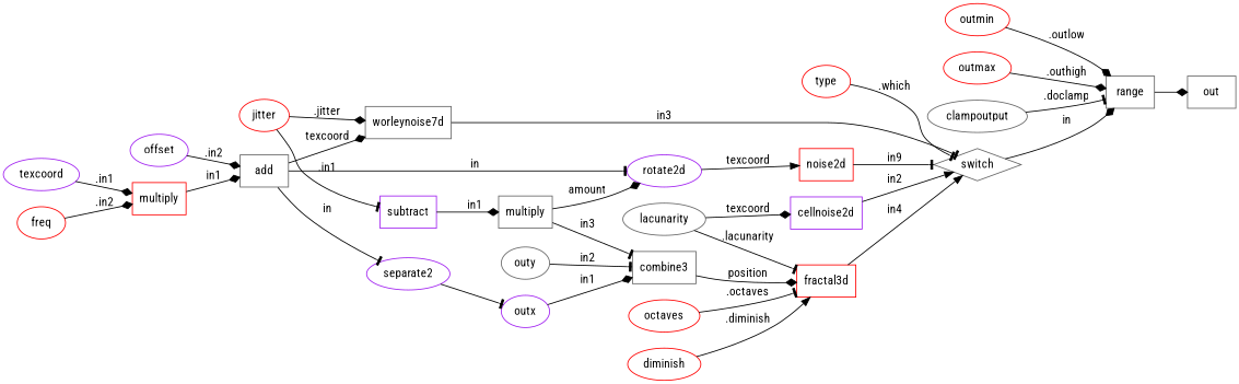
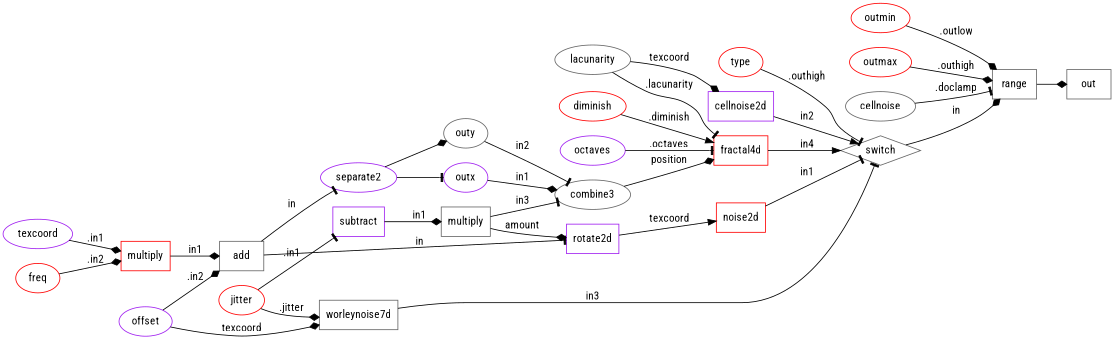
  digraph {
    fontname="Roboto Condensed"
    rankdir=LR
    node [color=gray40 fontname="Roboto Condensed" shape=ellipse]
    edge [arrowhead=diamond fontname="Roboto Condensed"]
    n1 [label=range shape=box]
    n2 [label=out shape=box]
    n3 [color=red label=outmin]
    n4 [color=red label=outmax]
-   n5 [label=clampoutput]
+   n5 [label=cellnoise]
    n6 [label=switch shape=diamond]
    n7 [color=red label=type]
    n8 [color=red label=noise2d shape=box]
-   n9 [color=purple label=rotate2d]
+   n9 [color=purple label=rotate2d shape=box]
    n10 [color=purple label=cellnoise2d shape=box]
    n11 [label=add shape=box]
    n12 [label=worleynoise7d shape=box]
    n13 [color=purple label=separate2]
    n14 [color=purple label=outx]
    n15 [label=outy]
    n16 [color=purple label=offset]
    n17 [color=red label=multiply shape=box]
    n18 [color=purple label=texcoord]
    n19 [color=red label=freq]
    n20 [label=multiply shape=box]
-   n21 [label=combine3 shape=box]
-   n22 [color=red label=fractal3d shape=box]
+   n21 [label=combine3]
+   n22 [color=red label=fractal4d shape=box]
    n23 [color=purple label=subtract shape=box]
    n24 [color=red label=jitter]
-   n25 [color=red label=octaves]
+   n25 [color=purple label=octaves]
    n26 [label=lacunarity]
    n27 [color=red label=diminish]
    n1 -> n2
    n3 -> n1 [label=".outlow"]
    n4 -> n1 [label=".outhigh"]
    n5 -> n1 [arrowhead=tee label=".doclamp"]
    n6 -> n1 [label=in]
-   n7 -> n6 [arrowhead=tee label=".which"]
-   n8 -> n6 [arrowhead=tee label=in9]
+   n7 -> n6 [arrowhead=tee label=".outhigh"]
+   n8 -> n6 [arrowhead=tee label=in1]
    n9 -> n8 [arrowhead=normal label=texcoord]
    n10 -> n6 [arrowhead=normal label=in2]
    n11 -> n9 [arrowhead=tee label=in]
-   n11 -> n12 [label=texcoord]
+   n16 -> n12 [label=texcoord]
    n11 -> n13 [arrowhead=tee label=in]
    n12 -> n6 [arrowhead=tee label=in3]
    n13 -> n14 [arrowhead=tee]
+   n13 -> n15
    n14 -> n21 [label=in1]
    n15 -> n21 [arrowhead=tee label=in2]
    n16 -> n11 [label=".in2"]
    n17 -> n11 [label=in1]
    n18 -> n17 [label=".in1"]
    n19 -> n17 [label=".in2"]
    n20 -> n9 [label=amount]
    n20 -> n21 [arrowhead=tee label=in3]
    n21 -> n22 [label=position]
    n22 -> n6 [arrowhead=normal label=in4]
    n23 -> n20 [label=in1]
    n24 -> n12 [label=".jitter"]
    n24 -> n23 [arrowhead=tee label=".in1"]
    n25 -> n22 [arrowhead=tee label=".octaves"]
    n26 -> n10 [label=texcoord]
    n26 -> n22 [arrowhead=tee label=".lacunarity"]
    n27 -> n22 [arrowhead=normal label=".diminish"]
  }
